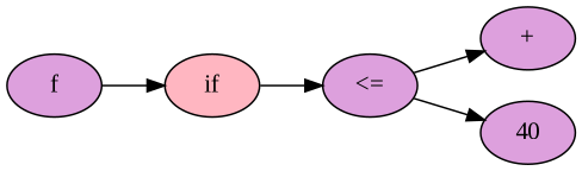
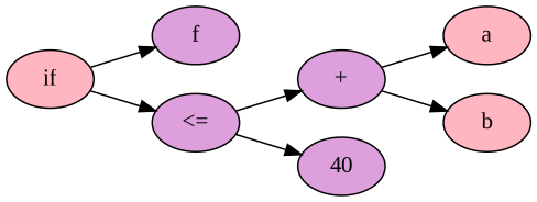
  digraph {
    fontname="Liberation Serif"
    rankdir=LR
    node [fillcolor=plum fontname="Liberation Serif" style=filled]
    edge [fontname="Liberation Serif"]
    n1 [label=f]
    n2 [fillcolor=lightpink label=if]
    n3 [label="<="]
    n4 [label="+"]
    n5 [label=40]
-   n1 -> n2
+   n6 [fillcolor=lightpink label=a]
+   n7 [fillcolor=lightpink label=b]
+   n2 -> n1
    n2 -> n3
    n3 -> n4
    n3 -> n5
+   n4 -> n6
+   n4 -> n7
  }
